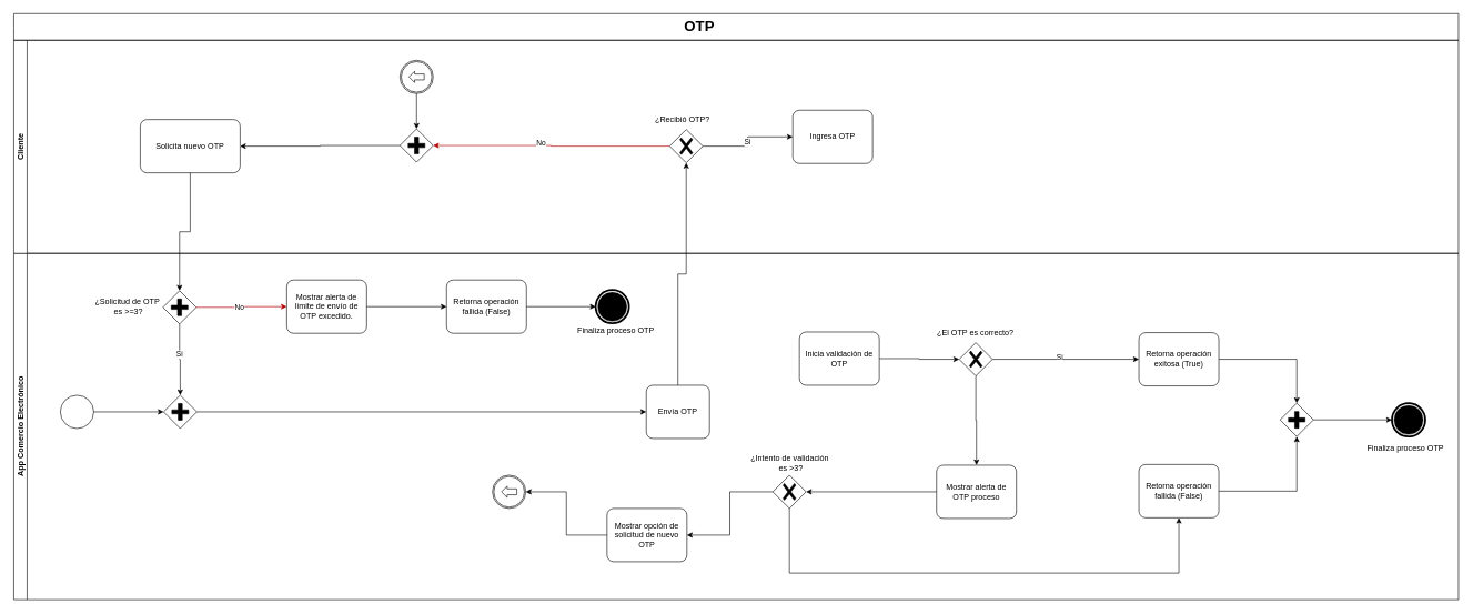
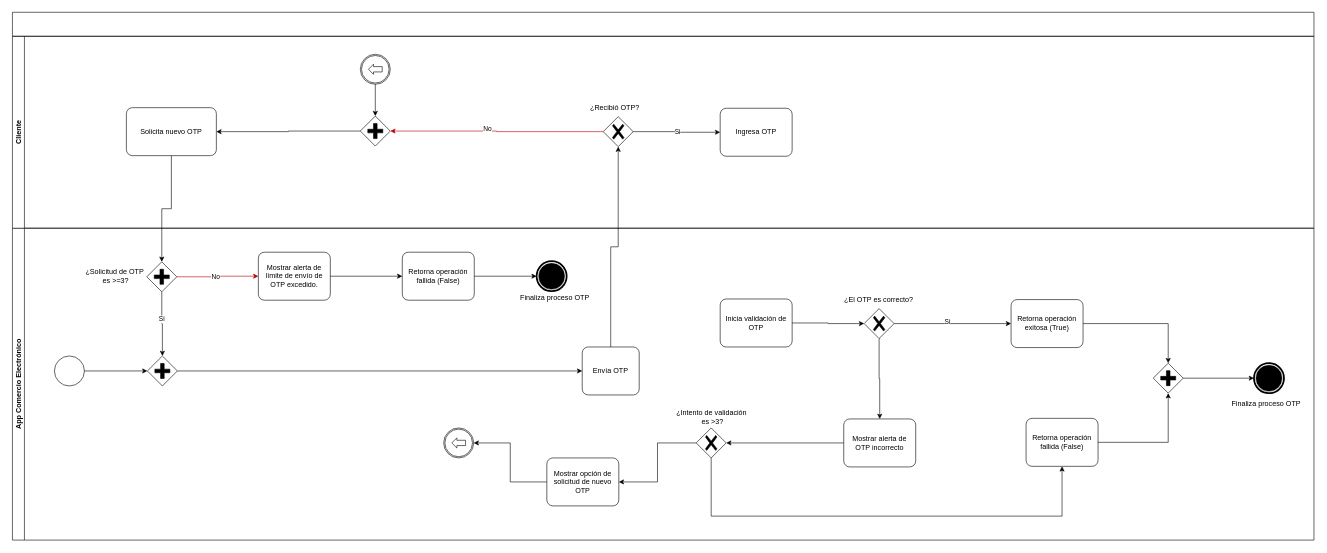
  <mxCell id="0" />
  <mxCell id="1" parent="0" />
  <mxCell id="2" value="" style="points=[[0.145,0.145,0],[0.5,0,0],[0.855,0.145,0],[1,0.5,0],[0.855,0.855,0],[0.5,1,0],[0.145,0.855,0],[0,0.5,0]];shape=mxgraph.bpmn.event;html=1;verticalLabelPosition=bottom;labelBackgroundColor=#ffffff;verticalAlign=top;align=center;perimeter=ellipsePerimeter;outlineConnect=0;aspect=fixed;outline=standard;symbol=general;" vertex="1" parent="1"><mxGeometry x="90" y="593" width="50" height="50" as="geometry" /></mxCell>
  <mxCell id="3" value="Envía OTP" style="points=[[0.25,0,0],[0.5,0,0],[0.75,0,0],[1,0.25,0],[1,0.5,0],[1,0.75,0],[0.75,1,0],[0.5,1,0],[0.25,1,0],[0,0.75,0],[0,0.5,0],[0,0.25,0]];shape=mxgraph.bpmn.task;whiteSpace=wrap;rectStyle=rounded;size=10;html=1;container=1;expand=0;collapsible=0;taskMarker=abstract;" vertex="1" parent="1"><mxGeometry x="970" y="578" width="95" height="80" as="geometry" /></mxCell>
- <mxCell id="4" value="Ingresa OTP" style="points=[[0.25,0,0],[0.5,0,0],[0.75,0,0],[1,0.25,0],[1,0.5,0],[1,0.75,0],[0.75,1,0],[0.5,1,0],[0.25,1,0],[0,0.75,0],[0,0.5,0],[0,0.25,0]];shape=mxgraph.bpmn.task;whiteSpace=wrap;rectStyle=rounded;size=10;html=1;container=1;expand=0;collapsible=0;taskMarker=abstract;" vertex="1" parent="1"><mxGeometry x="1190" y="165" width="120" height="80" as="geometry" /></mxCell>
+ <mxCell id="4" value="Ingresa OTP" style="points=[[0.25,0,0],[0.5,0,0],[0.75,0,0],[1,0.25,0],[1,0.5,0],[1,0.75,0],[0.75,1,0],[0.5,1,0],[0.25,1,0],[0,0.75,0],[0,0.5,0],[0,0.25,0]];shape=mxgraph.bpmn.task;whiteSpace=wrap;rectStyle=rounded;size=10;html=1;container=1;expand=0;collapsible=0;taskMarker=abstract;" vertex="1" parent="1"><mxGeometry x="1200" y="180" width="120" height="80" as="geometry" /></mxCell>
  <mxCell id="5" value="Inicia validación de OTP" style="points=[[0.25,0,0],[0.5,0,0],[0.75,0,0],[1,0.25,0],[1,0.5,0],[1,0.75,0],[0.75,1,0],[0.5,1,0],[0.25,1,0],[0,0.75,0],[0,0.5,0],[0,0.25,0]];shape=mxgraph.bpmn.task;whiteSpace=wrap;rectStyle=rounded;size=10;html=1;container=1;expand=0;collapsible=0;taskMarker=abstract;" vertex="1" parent="1"><mxGeometry x="1200" y="498" width="120" height="80" as="geometry" /></mxCell>
  <mxCell id="6" value="" style="points=[[0.25,0.25,0],[0.5,0,0],[0.75,0.25,0],[1,0.5,0],[0.75,0.75,0],[0.5,1,0],[0.25,0.75,0],[0,0.5,0]];shape=mxgraph.bpmn.gateway2;html=1;verticalLabelPosition=bottom;labelBackgroundColor=#ffffff;verticalAlign=top;align=center;perimeter=rhombusPerimeter;outlineConnect=0;outline=none;symbol=none;gwType=exclusive;" vertex="1" parent="1"><mxGeometry x="1440" y="514" width="50" height="50" as="geometry" /></mxCell>
  <mxCell id="7" value="¿El OTP es correcto?" style="text;html=1;align=center;verticalAlign=middle;resizable=0;points=[];autosize=1;strokeColor=none;fillColor=none;" vertex="1" parent="1"><mxGeometry x="1394" y="485" width="140" height="30" as="geometry" /></mxCell>
  <mxCell id="8" style="edgeStyle=orthogonalEdgeStyle;rounded=0;orthogonalLoop=1;jettySize=auto;html=1;exitX=1;exitY=0.5;exitDx=0;exitDy=0;exitPerimeter=0;entryX=0;entryY=0.5;entryDx=0;entryDy=0;entryPerimeter=0;" edge="1" parent="1" source="5" target="6"><mxGeometry relative="1" as="geometry" /></mxCell>
- <mxCell id="9" value="Retorna operación exitosa (True)" style="points=[[0.25,0,0],[0.5,0,0],[0.75,0,0],[1,0.25,0],[1,0.5,0],[1,0.75,0],[0.75,1,0],[0.5,1,0],[0.25,1,0],[0,0.75,0],[0,0.5,0],[0,0.25,0]];shape=mxgraph.bpmn.task;whiteSpace=wrap;rectStyle=rounded;size=10;html=1;container=1;expand=0;collapsible=0;taskMarker=abstract;" vertex="1" parent="1"><mxGeometry x="1710" y="499" width="120" height="80" as="geometry" /></mxCell>
+ <mxCell id="9" value="Retorna operación exitosa (True)" style="points=[[0.25,0,0],[0.5,0,0],[0.75,0,0],[1,0.25,0],[1,0.5,0],[1,0.75,0],[0.75,1,0],[0.5,1,0],[0.25,1,0],[0,0.75,0],[0,0.5,0],[0,0.25,0]];shape=mxgraph.bpmn.task;whiteSpace=wrap;rectStyle=rounded;size=10;html=1;container=1;expand=0;collapsible=0;taskMarker=abstract;" vertex="1" parent="1"><mxGeometry x="1685" y="499" width="120" height="80" as="geometry" /></mxCell>
  <mxCell id="10" style="edgeStyle=orthogonalEdgeStyle;rounded=0;orthogonalLoop=1;jettySize=auto;html=1;entryX=0;entryY=0.5;entryDx=0;entryDy=0;entryPerimeter=0;" edge="1" parent="1" source="6" target="9"><mxGeometry relative="1" as="geometry" /></mxCell>
  <mxCell id="11" value="Si" style="edgeLabel;html=1;align=center;verticalAlign=middle;resizable=0;points=[];" vertex="1" connectable="0" parent="10"><mxGeometry x="-0.083" y="4" relative="1" as="geometry"><mxPoint x="-1" as="offset" /></mxGeometry></mxCell>
  <mxCell id="12" value="" style="points=[[0.25,0.25,0],[0.5,0,0],[0.75,0.25,0],[1,0.5,0],[0.75,0.75,0],[0.5,1,0],[0.25,0.75,0],[0,0.5,0]];shape=mxgraph.bpmn.gateway2;html=1;verticalLabelPosition=bottom;labelBackgroundColor=#ffffff;verticalAlign=top;align=center;perimeter=rhombusPerimeter;outlineConnect=0;outline=none;symbol=none;gwType=exclusive;" vertex="1" parent="1"><mxGeometry x="1160" y="713" width="50" height="50" as="geometry" /></mxCell>
  <mxCell id="13" value="¿Intento de validación&amp;nbsp;&lt;div&gt;es &amp;gt;3?&lt;/div&gt;" style="text;html=1;align=center;verticalAlign=middle;resizable=0;points=[];autosize=1;strokeColor=none;fillColor=none;" vertex="1" parent="1"><mxGeometry x="1117" y="675" width="140" height="40" as="geometry" /></mxCell>
  <mxCell id="14" style="edgeStyle=orthogonalEdgeStyle;rounded=0;orthogonalLoop=1;jettySize=auto;html=1;exitX=0.5;exitY=0;exitDx=0;exitDy=0;exitPerimeter=0;entryX=0.5;entryY=1;entryDx=0;entryDy=0;entryPerimeter=0;" edge="1" parent="1" source="3" target="29"><mxGeometry relative="1" as="geometry" /></mxCell>
  <mxCell id="15" value="" style="points=[[0.25,0.25,0],[0.5,0,0],[0.75,0.25,0],[1,0.5,0],[0.75,0.75,0],[0.5,1,0],[0.25,0.75,0],[0,0.5,0]];shape=mxgraph.bpmn.gateway2;html=1;verticalLabelPosition=bottom;labelBackgroundColor=#ffffff;verticalAlign=top;align=center;perimeter=rhombusPerimeter;outlineConnect=0;outline=none;symbol=none;gwType=parallel;" vertex="1" parent="1"><mxGeometry x="245" y="593" width="50" height="50" as="geometry" /></mxCell>
  <mxCell id="16" style="edgeStyle=orthogonalEdgeStyle;rounded=0;orthogonalLoop=1;jettySize=auto;html=1;exitX=1;exitY=0.5;exitDx=0;exitDy=0;exitPerimeter=0;entryX=0;entryY=0.5;entryDx=0;entryDy=0;entryPerimeter=0;" edge="1" parent="1" source="15" target="3"><mxGeometry relative="1" as="geometry" /></mxCell>
  <mxCell id="17" style="edgeStyle=orthogonalEdgeStyle;rounded=0;orthogonalLoop=1;jettySize=auto;html=1;exitX=1;exitY=0.5;exitDx=0;exitDy=0;exitPerimeter=0;entryX=0;entryY=0.5;entryDx=0;entryDy=0;entryPerimeter=0;" edge="1" parent="1" source="2" target="15"><mxGeometry relative="1" as="geometry" /></mxCell>
  <mxCell id="18" value="Retorna operación fallida (False)" style="points=[[0.25,0,0],[0.5,0,0],[0.75,0,0],[1,0.25,0],[1,0.5,0],[1,0.75,0],[0.75,1,0],[0.5,1,0],[0.25,1,0],[0,0.75,0],[0,0.5,0],[0,0.25,0]];shape=mxgraph.bpmn.task;whiteSpace=wrap;rectStyle=rounded;size=10;html=1;container=1;expand=0;collapsible=0;taskMarker=abstract;" vertex="1" parent="1"><mxGeometry x="1710" y="697" width="120" height="80" as="geometry" /></mxCell>
  <mxCell id="19" value="" style="points=[[0.145,0.145,0],[0.5,0,0],[0.855,0.145,0],[1,0.5,0],[0.855,0.855,0],[0.5,1,0],[0.145,0.855,0],[0,0.5,0]];shape=mxgraph.bpmn.event;html=1;verticalLabelPosition=bottom;labelBackgroundColor=#ffffff;verticalAlign=top;align=center;perimeter=ellipsePerimeter;outlineConnect=0;aspect=fixed;outline=end;symbol=terminate;" vertex="1" parent="1"><mxGeometry x="2090" y="605" width="50" height="50" as="geometry" /></mxCell>
  <mxCell id="20" style="edgeStyle=orthogonalEdgeStyle;rounded=0;orthogonalLoop=1;jettySize=auto;html=1;exitX=1;exitY=0.5;exitDx=0;exitDy=0;exitPerimeter=0;" edge="1" parent="1" source="21" target="19"><mxGeometry relative="1" as="geometry" /></mxCell>
  <mxCell id="21" value="" style="points=[[0.25,0.25,0],[0.5,0,0],[0.75,0.25,0],[1,0.5,0],[0.75,0.75,0],[0.5,1,0],[0.25,0.75,0],[0,0.5,0]];shape=mxgraph.bpmn.gateway2;html=1;verticalLabelPosition=bottom;labelBackgroundColor=#ffffff;verticalAlign=top;align=center;perimeter=rhombusPerimeter;outlineConnect=0;outline=none;symbol=none;gwType=parallel;" vertex="1" parent="1"><mxGeometry x="1922" y="605" width="50" height="50" as="geometry" /></mxCell>
  <mxCell id="22" style="edgeStyle=orthogonalEdgeStyle;rounded=0;orthogonalLoop=1;jettySize=auto;html=1;entryX=0.5;entryY=0;entryDx=0;entryDy=0;entryPerimeter=0;" edge="1" parent="1" source="9" target="21"><mxGeometry relative="1" as="geometry" /></mxCell>
  <mxCell id="23" value="Finaliza proceso OTP" style="text;html=1;align=center;verticalAlign=middle;resizable=0;points=[];autosize=1;strokeColor=none;fillColor=none;" vertex="1" parent="1"><mxGeometry x="2040" y="658" width="140" height="30" as="geometry" /></mxCell>
  <mxCell id="24" value="App Comercio Electrónico" style="swimlane;startSize=20;horizontal=0;html=1;whiteSpace=wrap;" vertex="1" parent="1"><mxGeometry x="20" y="380" width="2170" height="520" as="geometry" /></mxCell>
  <mxCell id="25" style="edgeStyle=orthogonalEdgeStyle;rounded=0;orthogonalLoop=1;jettySize=auto;html=1;exitX=0;exitY=0.5;exitDx=0;exitDy=0;exitPerimeter=0;" edge="1" parent="24" source="26" target="27"><mxGeometry relative="1" as="geometry" /></mxCell>
  <mxCell id="26" value="Mostrar opción de solicitud de nuevo OTP" style="points=[[0.25,0,0],[0.5,0,0],[0.75,0,0],[1,0.25,0],[1,0.5,0],[1,0.75,0],[0.75,1,0],[0.5,1,0],[0.25,1,0],[0,0.75,0],[0,0.5,0],[0,0.25,0]];shape=mxgraph.bpmn.task;whiteSpace=wrap;rectStyle=rounded;size=10;html=1;container=1;expand=0;collapsible=0;taskMarker=abstract;" vertex="1" parent="24"><mxGeometry x="891" y="383" width="120" height="80" as="geometry" /></mxCell>
  <mxCell id="27" value="" style="points=[[0.145,0.145,0],[0.5,0,0],[0.855,0.145,0],[1,0.5,0],[0.855,0.855,0],[0.5,1,0],[0.145,0.855,0],[0,0.5,0]];shape=mxgraph.bpmn.event;html=1;verticalLabelPosition=bottom;labelBackgroundColor=#ffffff;verticalAlign=top;align=center;perimeter=ellipsePerimeter;outlineConnect=0;aspect=fixed;outline=catching;symbol=link;direction=west;" vertex="1" parent="24"><mxGeometry x="719" y="333" width="50" height="50" as="geometry" /></mxCell>
  <mxCell id="28" value="Cliente" style="swimlane;startSize=20;horizontal=0;html=1;whiteSpace=wrap;" vertex="1" parent="1"><mxGeometry x="20" y="60" width="2170" height="320" as="geometry" /></mxCell>
  <mxCell id="29" value="" style="points=[[0.25,0.25,0],[0.5,0,0],[0.75,0.25,0],[1,0.5,0],[0.75,0.75,0],[0.5,1,0],[0.25,0.75,0],[0,0.5,0]];shape=mxgraph.bpmn.gateway2;html=1;verticalLabelPosition=bottom;labelBackgroundColor=#ffffff;verticalAlign=top;align=center;perimeter=rhombusPerimeter;outlineConnect=0;outline=none;symbol=none;gwType=exclusive;" vertex="1" parent="1"><mxGeometry x="1005" y="194" width="50" height="50" as="geometry" /></mxCell>
  <mxCell id="30" value="¿Recibió OTP?" style="text;html=1;align=center;verticalAlign=middle;resizable=0;points=[];autosize=1;strokeColor=none;fillColor=none;" vertex="1" parent="1"><mxGeometry x="969" y="165" width="110" height="30" as="geometry" /></mxCell>
  <mxCell id="31" style="edgeStyle=orthogonalEdgeStyle;rounded=0;orthogonalLoop=1;jettySize=auto;html=1;exitX=1;exitY=0.5;exitDx=0;exitDy=0;exitPerimeter=0;entryX=0;entryY=0.5;entryDx=0;entryDy=0;entryPerimeter=0;" edge="1" parent="1" source="29" target="4"><mxGeometry relative="1" as="geometry" /></mxCell>
  <mxCell id="32" value="Si" style="edgeLabel;html=1;align=center;verticalAlign=middle;resizable=0;points=[];" vertex="1" connectable="0" parent="31"><mxGeometry x="-0.006" y="1" relative="1" as="geometry"><mxPoint as="offset" /></mxGeometry></mxCell>
  <mxCell id="33" value="Solicita nuevo OTP" style="points=[[0.25,0,0],[0.5,0,0],[0.75,0,0],[1,0.25,0],[1,0.5,0],[1,0.75,0],[0.75,1,0],[0.5,1,0],[0.25,1,0],[0,0.75,0],[0,0.5,0],[0,0.25,0]];shape=mxgraph.bpmn.task;whiteSpace=wrap;rectStyle=rounded;size=10;html=1;container=1;expand=0;collapsible=0;taskMarker=abstract;" vertex="1" parent="1"><mxGeometry x="210" y="179" width="150" height="80" as="geometry" /></mxCell>
  <mxCell id="34" value="" style="points=[[0.25,0.25,0],[0.5,0,0],[0.75,0.25,0],[1,0.5,0],[0.75,0.75,0],[0.5,1,0],[0.25,0.75,0],[0,0.5,0]];shape=mxgraph.bpmn.gateway2;html=1;verticalLabelPosition=bottom;labelBackgroundColor=#ffffff;verticalAlign=top;align=center;perimeter=rhombusPerimeter;outlineConnect=0;outline=none;symbol=none;gwType=parallel;" vertex="1" parent="1"><mxGeometry x="244" y="436" width="50" height="50" as="geometry" /></mxCell>
  <mxCell id="35" style="edgeStyle=orthogonalEdgeStyle;rounded=0;orthogonalLoop=1;jettySize=auto;html=1;entryX=0.5;entryY=0;entryDx=0;entryDy=0;entryPerimeter=0;" edge="1" parent="1" source="33" target="34"><mxGeometry relative="1" as="geometry" /></mxCell>
  <mxCell id="36" style="edgeStyle=orthogonalEdgeStyle;rounded=0;orthogonalLoop=1;jettySize=auto;html=1;entryX=0.5;entryY=0;entryDx=0;entryDy=0;entryPerimeter=0;" edge="1" parent="1" source="34" target="15"><mxGeometry relative="1" as="geometry" /></mxCell>
  <mxCell id="37" value="Si" style="edgeLabel;html=1;align=center;verticalAlign=middle;resizable=0;points=[];" vertex="1" connectable="0" parent="36"><mxGeometry x="-0.169" y="-1" relative="1" as="geometry"><mxPoint as="offset" /></mxGeometry></mxCell>
  <mxCell id="38" value="" style="points=[[0.145,0.145,0],[0.5,0,0],[0.855,0.145,0],[1,0.5,0],[0.855,0.855,0],[0.5,1,0],[0.145,0.855,0],[0,0.5,0]];shape=mxgraph.bpmn.event;html=1;verticalLabelPosition=bottom;labelBackgroundColor=#ffffff;verticalAlign=top;align=center;perimeter=ellipsePerimeter;outlineConnect=0;aspect=fixed;outline=end;symbol=terminate;" vertex="1" parent="1"><mxGeometry x="894" y="435" width="50" height="50" as="geometry" /></mxCell>
  <mxCell id="39" value="Finaliza proceso OTP" style="text;html=1;align=center;verticalAlign=middle;resizable=0;points=[];autosize=1;strokeColor=none;fillColor=none;" vertex="1" parent="1"><mxGeometry x="854" y="481" width="140" height="30" as="geometry" /></mxCell>
  <mxCell id="40" value="¿Solicitud de OTP&amp;nbsp;&lt;div&gt;es &amp;gt;=3?&lt;/div&gt;" style="text;html=1;align=center;verticalAlign=middle;resizable=0;points=[];autosize=1;strokeColor=none;fillColor=none;" vertex="1" parent="1"><mxGeometry x="132" y="440" width="120" height="40" as="geometry" /></mxCell>
  <mxCell id="41" value="Mostrar alerta de límite de envío de OTP excedido." style="points=[[0.25,0,0],[0.5,0,0],[0.75,0,0],[1,0.25,0],[1,0.5,0],[1,0.75,0],[0.75,1,0],[0.5,1,0],[0.25,1,0],[0,0.75,0],[0,0.5,0],[0,0.25,0]];shape=mxgraph.bpmn.task;whiteSpace=wrap;rectStyle=rounded;size=10;html=1;container=1;expand=0;collapsible=0;taskMarker=abstract;" vertex="1" parent="1"><mxGeometry x="430" y="420" width="120" height="80" as="geometry" /></mxCell>
  <mxCell id="42" style="edgeStyle=orthogonalEdgeStyle;rounded=0;orthogonalLoop=1;jettySize=auto;html=1;exitX=1;exitY=0.5;exitDx=0;exitDy=0;exitPerimeter=0;entryX=0;entryY=0.5;entryDx=0;entryDy=0;entryPerimeter=0;fillColor=#e51400;strokeColor=#B20000;" edge="1" parent="1" source="34" target="41"><mxGeometry relative="1" as="geometry" /></mxCell>
  <mxCell id="43" value="No" style="edgeLabel;html=1;align=center;verticalAlign=middle;resizable=0;points=[];" vertex="1" connectable="0" parent="42"><mxGeometry x="-0.081" relative="1" as="geometry"><mxPoint x="1" as="offset" /></mxGeometry></mxCell>
  <mxCell id="44" value="Retorna operación fallida (False)" style="points=[[0.25,0,0],[0.5,0,0],[0.75,0,0],[1,0.25,0],[1,0.5,0],[1,0.75,0],[0.75,1,0],[0.5,1,0],[0.25,1,0],[0,0.75,0],[0,0.5,0],[0,0.25,0]];shape=mxgraph.bpmn.task;whiteSpace=wrap;rectStyle=rounded;size=10;html=1;container=1;expand=0;collapsible=0;taskMarker=abstract;" vertex="1" parent="1"><mxGeometry x="670" y="420" width="120" height="80" as="geometry" /></mxCell>
  <mxCell id="45" style="edgeStyle=orthogonalEdgeStyle;rounded=0;orthogonalLoop=1;jettySize=auto;html=1;exitX=1;exitY=0.5;exitDx=0;exitDy=0;exitPerimeter=0;entryX=0;entryY=0.5;entryDx=0;entryDy=0;entryPerimeter=0;" edge="1" parent="1" source="41" target="44"><mxGeometry relative="1" as="geometry" /></mxCell>
  <mxCell id="46" style="edgeStyle=orthogonalEdgeStyle;rounded=0;orthogonalLoop=1;jettySize=auto;html=1;exitX=1;exitY=0.5;exitDx=0;exitDy=0;exitPerimeter=0;entryX=0;entryY=0.5;entryDx=0;entryDy=0;entryPerimeter=0;" edge="1" parent="1" source="44" target="38"><mxGeometry relative="1" as="geometry" /></mxCell>
  <mxCell id="47" style="edgeStyle=orthogonalEdgeStyle;rounded=0;orthogonalLoop=1;jettySize=auto;html=1;exitX=1;exitY=0.5;exitDx=0;exitDy=0;exitPerimeter=0;entryX=0.5;entryY=1;entryDx=0;entryDy=0;entryPerimeter=0;" edge="1" parent="1" source="18" target="21"><mxGeometry relative="1" as="geometry" /></mxCell>
  <mxCell id="48" value="" style="points=[[0.25,0.25,0],[0.5,0,0],[0.75,0.25,0],[1,0.5,0],[0.75,0.75,0],[0.5,1,0],[0.25,0.75,0],[0,0.5,0]];shape=mxgraph.bpmn.gateway2;html=1;verticalLabelPosition=bottom;labelBackgroundColor=#ffffff;verticalAlign=top;align=center;perimeter=rhombusPerimeter;outlineConnect=0;outline=none;symbol=none;gwType=parallel;" vertex="1" parent="1"><mxGeometry x="600" y="193" width="50" height="50" as="geometry" /></mxCell>
  <mxCell id="49" style="edgeStyle=orthogonalEdgeStyle;rounded=0;orthogonalLoop=1;jettySize=auto;html=1;exitX=0;exitY=0.5;exitDx=0;exitDy=0;exitPerimeter=0;entryX=1;entryY=0.5;entryDx=0;entryDy=0;entryPerimeter=0;fillColor=#e51400;strokeColor=#B20000;" edge="1" parent="1" source="29" target="48"><mxGeometry relative="1" as="geometry" /></mxCell>
  <mxCell id="50" value="No" style="edgeLabel;html=1;align=center;verticalAlign=middle;resizable=0;points=[];" vertex="1" connectable="0" parent="49"><mxGeometry x="-0.151" y="-5" relative="1" as="geometry"><mxPoint x="-43" as="offset" /></mxGeometry></mxCell>
  <mxCell id="51" style="edgeStyle=orthogonalEdgeStyle;rounded=0;orthogonalLoop=1;jettySize=auto;html=1;exitX=0;exitY=0.5;exitDx=0;exitDy=0;exitPerimeter=0;entryX=1;entryY=0.5;entryDx=0;entryDy=0;entryPerimeter=0;" edge="1" parent="1" source="48" target="33"><mxGeometry relative="1" as="geometry" /></mxCell>
  <mxCell id="52" value="" style="points=[[0.145,0.145,0],[0.5,0,0],[0.855,0.145,0],[1,0.5,0],[0.855,0.855,0],[0.5,1,0],[0.145,0.855,0],[0,0.5,0]];shape=mxgraph.bpmn.event;html=1;verticalLabelPosition=bottom;labelBackgroundColor=#ffffff;verticalAlign=top;align=center;perimeter=ellipsePerimeter;outlineConnect=0;aspect=fixed;outline=catching;symbol=link;direction=west;" vertex="1" parent="1"><mxGeometry x="600" y="90" width="50" height="50" as="geometry" /></mxCell>
  <mxCell id="53" style="edgeStyle=orthogonalEdgeStyle;rounded=0;orthogonalLoop=1;jettySize=auto;html=1;exitX=0.5;exitY=0;exitDx=0;exitDy=0;exitPerimeter=0;entryX=0.5;entryY=0;entryDx=0;entryDy=0;entryPerimeter=0;" edge="1" parent="1" source="52" target="48"><mxGeometry relative="1" as="geometry" /></mxCell>
- <mxCell id="54" value="Mostrar alerta de OTP proceso" style="points=[[0.25,0,0],[0.5,0,0],[0.75,0,0],[1,0.25,0],[1,0.5,0],[1,0.75,0],[0.75,1,0],[0.5,1,0],[0.25,1,0],[0,0.75,0],[0,0.5,0],[0,0.25,0]];shape=mxgraph.bpmn.task;whiteSpace=wrap;rectStyle=rounded;size=10;html=1;container=1;expand=0;collapsible=0;taskMarker=abstract;" vertex="1" parent="1"><mxGeometry x="1406" y="698" width="120" height="80" as="geometry" /></mxCell>
+ <mxCell id="54" value="Mostrar alerta de OTP incorrecto" style="points=[[0.25,0,0],[0.5,0,0],[0.75,0,0],[1,0.25,0],[1,0.5,0],[1,0.75,0],[0.75,1,0],[0.5,1,0],[0.25,1,0],[0,0.75,0],[0,0.5,0],[0,0.25,0]];shape=mxgraph.bpmn.task;whiteSpace=wrap;rectStyle=rounded;size=10;html=1;container=1;expand=0;collapsible=0;taskMarker=abstract;" vertex="1" parent="1"><mxGeometry x="1406" y="698" width="120" height="80" as="geometry" /></mxCell>
  <mxCell id="55" style="edgeStyle=orthogonalEdgeStyle;rounded=0;orthogonalLoop=1;jettySize=auto;html=1;exitX=0.5;exitY=1;exitDx=0;exitDy=0;exitPerimeter=0;entryX=0.5;entryY=0;entryDx=0;entryDy=0;entryPerimeter=0;" edge="1" parent="1" source="6" target="54"><mxGeometry relative="1" as="geometry" /></mxCell>
  <mxCell id="56" style="edgeStyle=orthogonalEdgeStyle;rounded=0;orthogonalLoop=1;jettySize=auto;html=1;exitX=0;exitY=0.5;exitDx=0;exitDy=0;exitPerimeter=0;entryX=1;entryY=0.5;entryDx=0;entryDy=0;entryPerimeter=0;" edge="1" parent="1" source="54" target="12"><mxGeometry relative="1" as="geometry" /></mxCell>
  <mxCell id="57" style="edgeStyle=orthogonalEdgeStyle;rounded=0;orthogonalLoop=1;jettySize=auto;html=1;exitX=0;exitY=0.5;exitDx=0;exitDy=0;exitPerimeter=0;entryX=1;entryY=0.5;entryDx=0;entryDy=0;entryPerimeter=0;" edge="1" parent="1" source="12" target="26"><mxGeometry relative="1" as="geometry" /></mxCell>
  <mxCell id="58" style="edgeStyle=orthogonalEdgeStyle;rounded=0;orthogonalLoop=1;jettySize=auto;html=1;exitX=0.5;exitY=1;exitDx=0;exitDy=0;exitPerimeter=0;entryX=0.5;entryY=1;entryDx=0;entryDy=0;entryPerimeter=0;" edge="1" parent="1" source="12" target="18"><mxGeometry relative="1" as="geometry"><Array as="points"><mxPoint x="1185" y="860" /><mxPoint x="1770" y="860" /></Array></mxGeometry></mxCell>
  <mxCell id="59" value="" style="swimlane;html=1;startSize=20;fontStyle=0;collapsible=0;horizontal=1;swimlaneLine=0;fillColor=none;whiteSpace=wrap;" vertex="1" parent="1"><mxGeometry x="20" y="20" width="2170" height="40" as="geometry" /></mxCell>
- <mxCell id="60" value="&lt;font style=&quot;font-size: 22px;&quot;&gt;OTP&lt;/font&gt;" style="text;html=1;align=center;verticalAlign=middle;whiteSpace=wrap;rounded=0;fontStyle=1" vertex="1" parent="1"><mxGeometry x="1020" y="25" width="60" height="30" as="geometry" /></mxCell>
